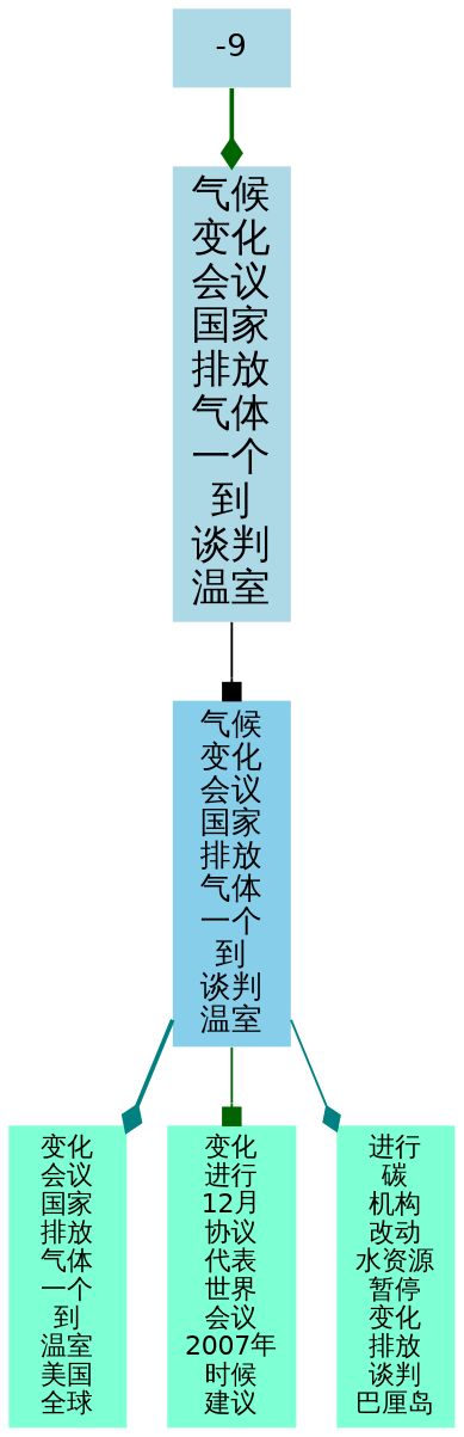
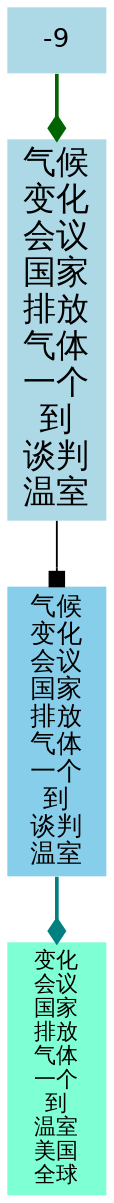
  digraph {
    mindist=0
    node [fillcolor=aquamarine fontname=Helvetica fontsize=12 shape=plaintext style=filled]
    edge [arrowhead=diamond arrowsize=1 color=teal style=solid]
    n1 [fillcolor=lightblue fontsize=18 label="气候\n变化\n会议\n国家\n排放\n气体\n一个\n到\n谈判\n温室"]
    n2 [fillcolor=skyblue fontsize=14 label="气候\n变化\n会议\n国家\n排放\n气体\n一个\n到\n谈判\n温室"]
    n3 [label="变化\n会议\n国家\n排放\n气体\n一个\n到\n温室\n美国\n全球"]
-   n4 [label="变化\n进行\n12月\n协议\n代表\n世界\n会议\n2007年\n时候\n建议"]
-   n5 [label="进行\n碳\n机构\n改动\n水资源\n暂停\n变化\n排放\n谈判\n巴厘岛"]
    n6 [fillcolor=lightblue label=-9 fontsize=""]
    n1 -> n2 [arrowhead=box color=black]
    n2 -> n3 [style=bold]
-   n2 -> n4 [arrowhead=box color=darkgreen]
-   n2 -> n5
    n6 -> n1 [color=darkgreen style=bold]
  }
